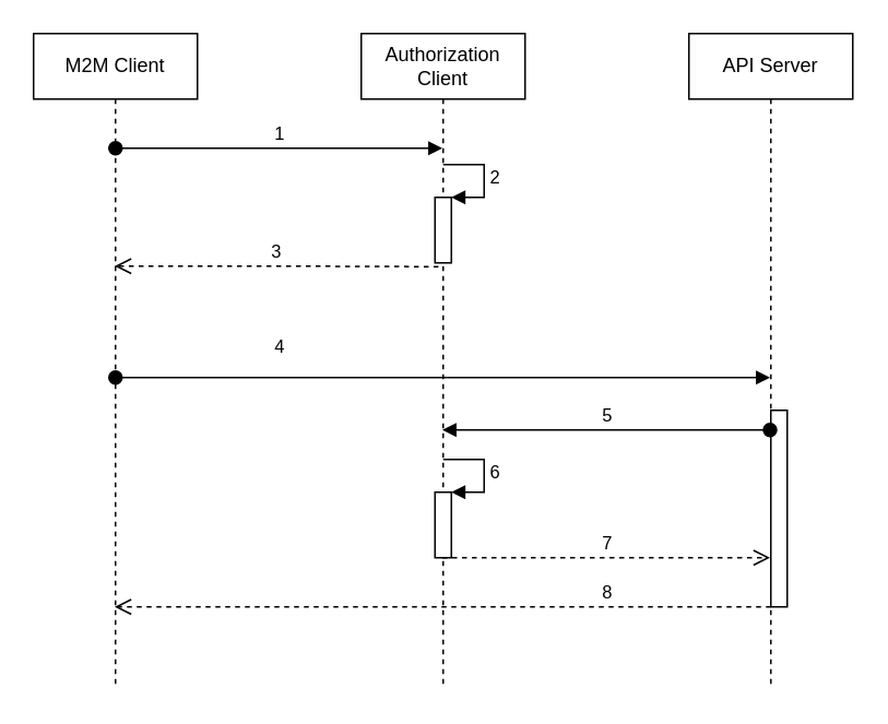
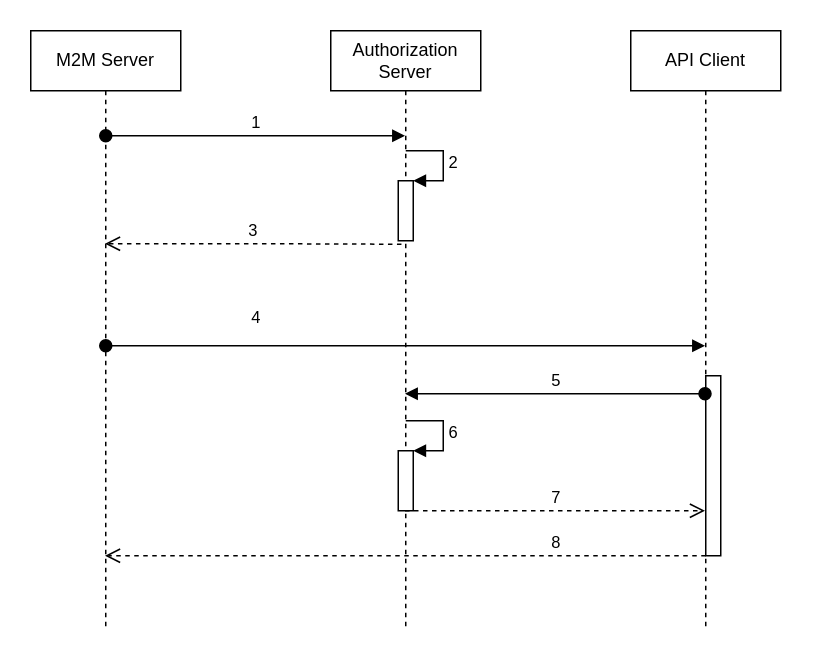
  <mxCell id="0" />
  <mxCell id="1" parent="0" />
- <mxCell id="2" value="M2M Client" style="shape=umlLifeline;perimeter=lifelinePerimeter;whiteSpace=wrap;html=1;container=1;collapsible=0;recursiveResize=0;outlineConnect=0;" parent="1" vertex="1"><mxGeometry x="20" y="20" width="100" height="400" as="geometry" /></mxCell>
+ <mxCell id="2" value="M2M Server" style="shape=umlLifeline;perimeter=lifelinePerimeter;whiteSpace=wrap;html=1;container=1;collapsible=0;recursiveResize=0;outlineConnect=0;" parent="1" vertex="1"><mxGeometry x="20" y="20" width="100" height="400" as="geometry" /></mxCell>
  <mxCell id="3" value="4" style="html=1;verticalAlign=bottom;startArrow=oval;startFill=1;endArrow=block;startSize=8;" parent="2" target="10" edge="1"><mxGeometry x="-0.499" y="10" width="60" relative="1" as="geometry"><mxPoint x="50" y="210" as="sourcePoint" /><mxPoint x="110" y="210" as="targetPoint" /><mxPoint as="offset" /></mxGeometry></mxCell>
  <mxCell id="4" value="1" style="html=1;verticalAlign=bottom;startArrow=oval;startFill=1;endArrow=block;startSize=8;" parent="2" target="5" edge="1"><mxGeometry width="60" relative="1" as="geometry"><mxPoint x="50" y="70" as="sourcePoint" /><mxPoint x="110" y="70" as="targetPoint" /></mxGeometry></mxCell>
- <mxCell id="5" value="Authorization Client" style="shape=umlLifeline;perimeter=lifelinePerimeter;whiteSpace=wrap;html=1;container=1;collapsible=0;recursiveResize=0;outlineConnect=0;" parent="1" vertex="1"><mxGeometry x="220" y="20" width="100" height="400" as="geometry" /></mxCell>
+ <mxCell id="5" value="Authorization Server" style="shape=umlLifeline;perimeter=lifelinePerimeter;whiteSpace=wrap;html=1;container=1;collapsible=0;recursiveResize=0;outlineConnect=0;" parent="1" vertex="1"><mxGeometry x="220" y="20" width="100" height="400" as="geometry" /></mxCell>
  <mxCell id="6" value="" style="html=1;points=[];perimeter=orthogonalPerimeter;" parent="5" vertex="1"><mxGeometry x="45" y="100" width="10" height="40" as="geometry" /></mxCell>
  <mxCell id="7" value="2" style="edgeStyle=orthogonalEdgeStyle;html=1;align=left;spacingLeft=2;endArrow=block;rounded=0;entryX=1;entryY=0;" parent="5" target="6" edge="1"><mxGeometry relative="1" as="geometry"><mxPoint x="50" y="80" as="sourcePoint" /><Array as="points"><mxPoint x="50" y="80" /><mxPoint x="75" y="80" /><mxPoint x="75" y="100" /></Array></mxGeometry></mxCell>
  <mxCell id="8" value="" style="html=1;points=[];perimeter=orthogonalPerimeter;" parent="5" vertex="1"><mxGeometry x="45" y="280" width="10" height="40" as="geometry" /></mxCell>
  <mxCell id="9" value="6" style="edgeStyle=orthogonalEdgeStyle;html=1;align=left;spacingLeft=2;endArrow=block;rounded=0;entryX=1;entryY=0;" parent="5" target="8" edge="1"><mxGeometry relative="1" as="geometry"><mxPoint x="50" y="260" as="sourcePoint" /><Array as="points"><mxPoint x="75" y="260" /></Array></mxGeometry></mxCell>
- <mxCell id="10" value="API Server" style="shape=umlLifeline;perimeter=lifelinePerimeter;whiteSpace=wrap;html=1;container=1;collapsible=0;recursiveResize=0;outlineConnect=0;" parent="1" vertex="1"><mxGeometry x="420" y="20" width="100" height="400" as="geometry" /></mxCell>
+ <mxCell id="10" value="API Client" style="shape=umlLifeline;perimeter=lifelinePerimeter;whiteSpace=wrap;html=1;container=1;collapsible=0;recursiveResize=0;outlineConnect=0;" parent="1" vertex="1"><mxGeometry x="420" y="20" width="100" height="400" as="geometry" /></mxCell>
  <mxCell id="11" value="" style="html=1;points=[];perimeter=orthogonalPerimeter;" parent="10" vertex="1"><mxGeometry x="50" y="230" width="10" height="120" as="geometry" /></mxCell>
  <mxCell id="12" value="5" style="html=1;verticalAlign=bottom;startArrow=oval;startFill=1;endArrow=block;startSize=8;" parent="1" source="10" target="5" edge="1"><mxGeometry width="60" relative="1" as="geometry"><mxPoint x="300" y="320" as="sourcePoint" /><mxPoint x="360" y="320" as="targetPoint" /><Array as="points"><mxPoint x="380" y="262" /></Array></mxGeometry></mxCell>
  <mxCell id="13" value="7" style="html=1;verticalAlign=bottom;endArrow=open;dashed=1;endSize=8;" parent="1" source="5" target="10" edge="1"><mxGeometry relative="1" as="geometry"><mxPoint x="360" y="360" as="sourcePoint" /><mxPoint x="280" y="360" as="targetPoint" /><Array as="points"><mxPoint x="350" y="340" /></Array></mxGeometry></mxCell>
  <mxCell id="14" value="8" style="html=1;verticalAlign=bottom;endArrow=open;dashed=1;endSize=8;" parent="1" source="11" target="2" edge="1"><mxGeometry x="-0.5" relative="1" as="geometry"><mxPoint x="430" y="370" as="sourcePoint" /><mxPoint x="350" y="370" as="targetPoint" /><Array as="points"><mxPoint x="440" y="370" /></Array><mxPoint as="offset" /></mxGeometry></mxCell>
  <mxCell id="15" value="3" style="html=1;verticalAlign=bottom;endArrow=open;dashed=1;endSize=8;exitX=0.214;exitY=1.058;exitDx=0;exitDy=0;exitPerimeter=0;" parent="1" source="6" target="2" edge="1"><mxGeometry relative="1" as="geometry"><mxPoint x="150" y="200" as="sourcePoint" /><mxPoint x="70" y="200" as="targetPoint" /><Array as="points"><mxPoint x="180" y="162" /></Array></mxGeometry></mxCell>
